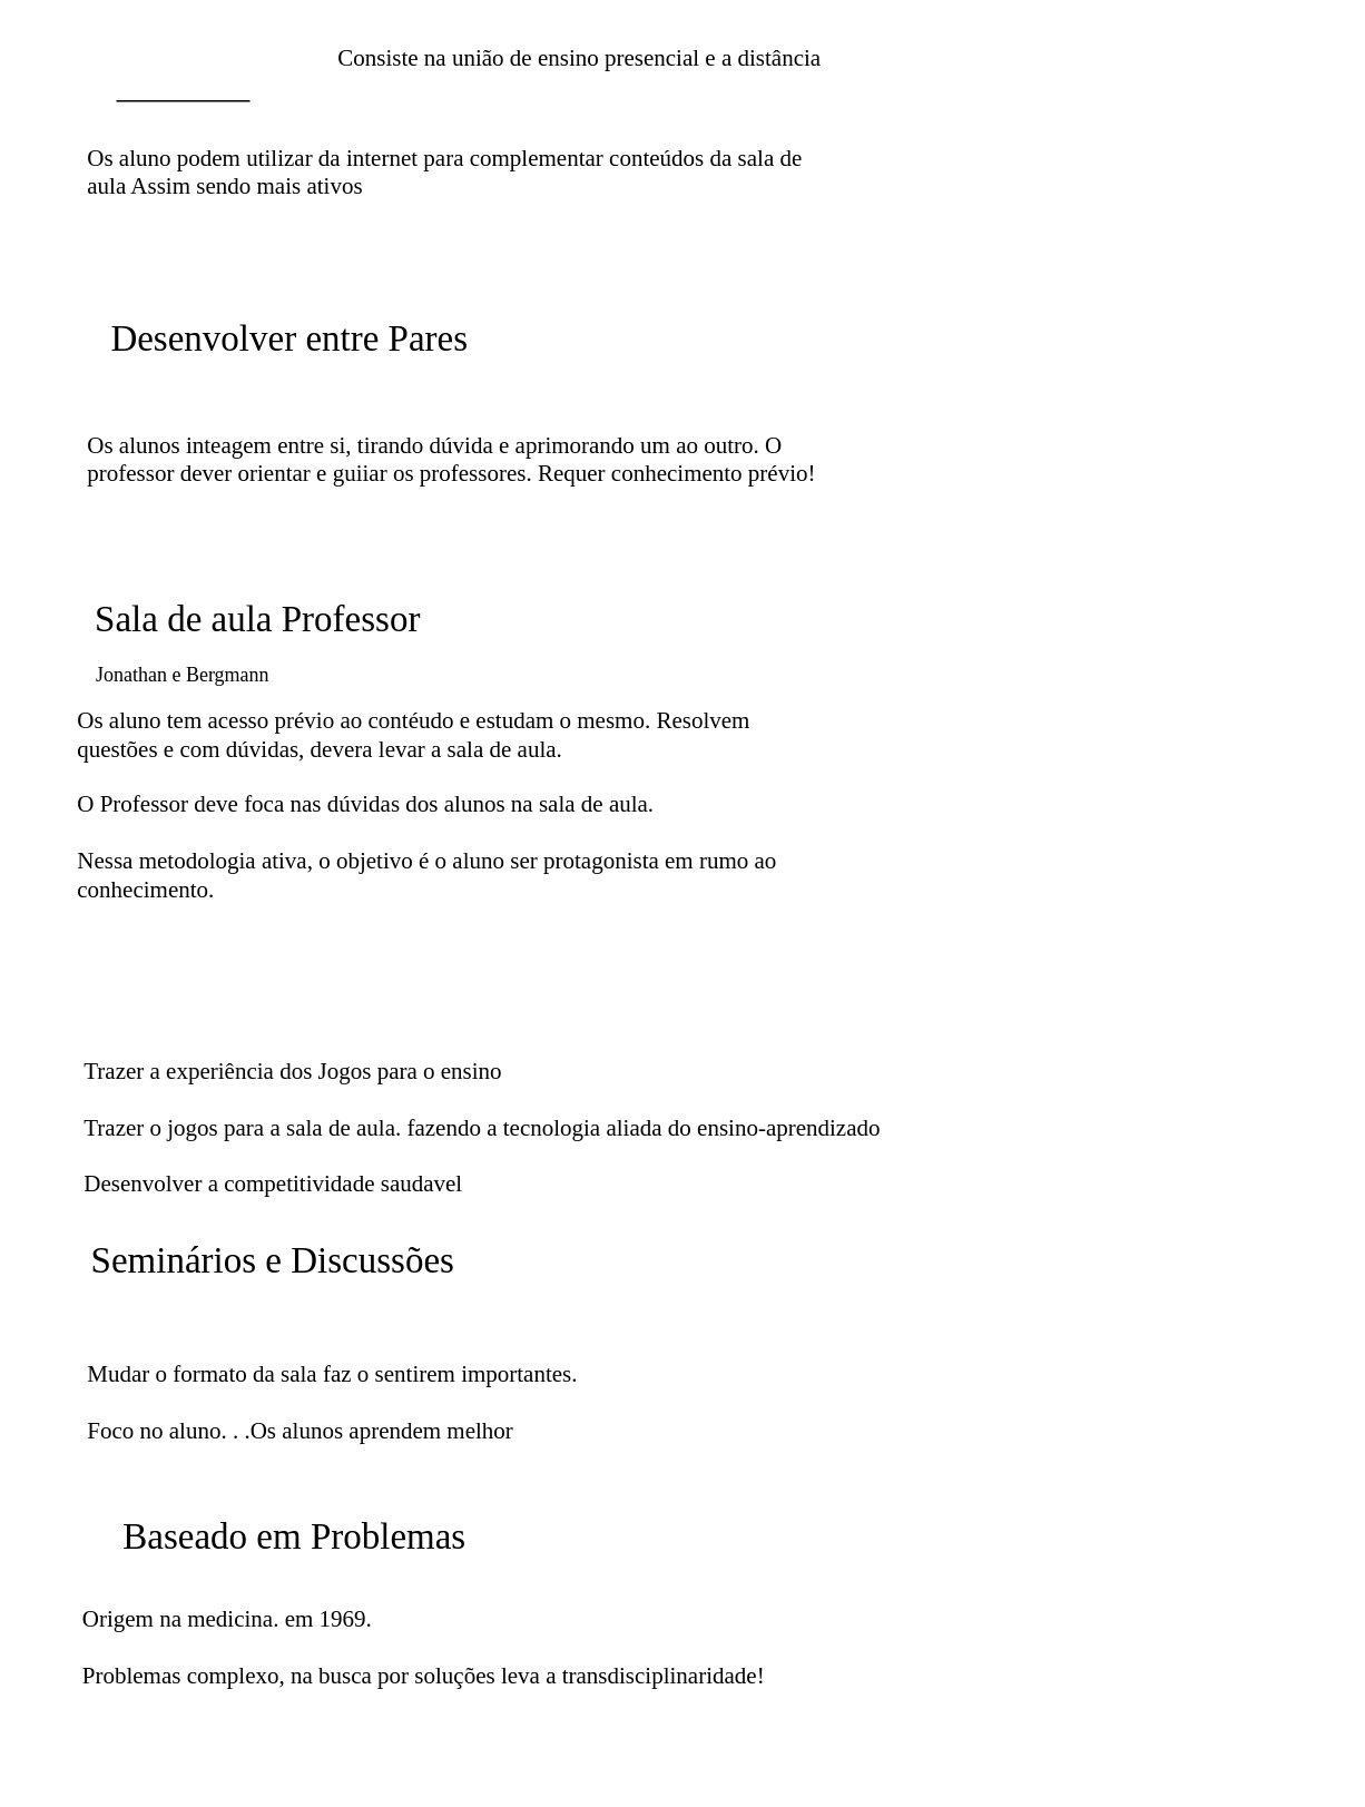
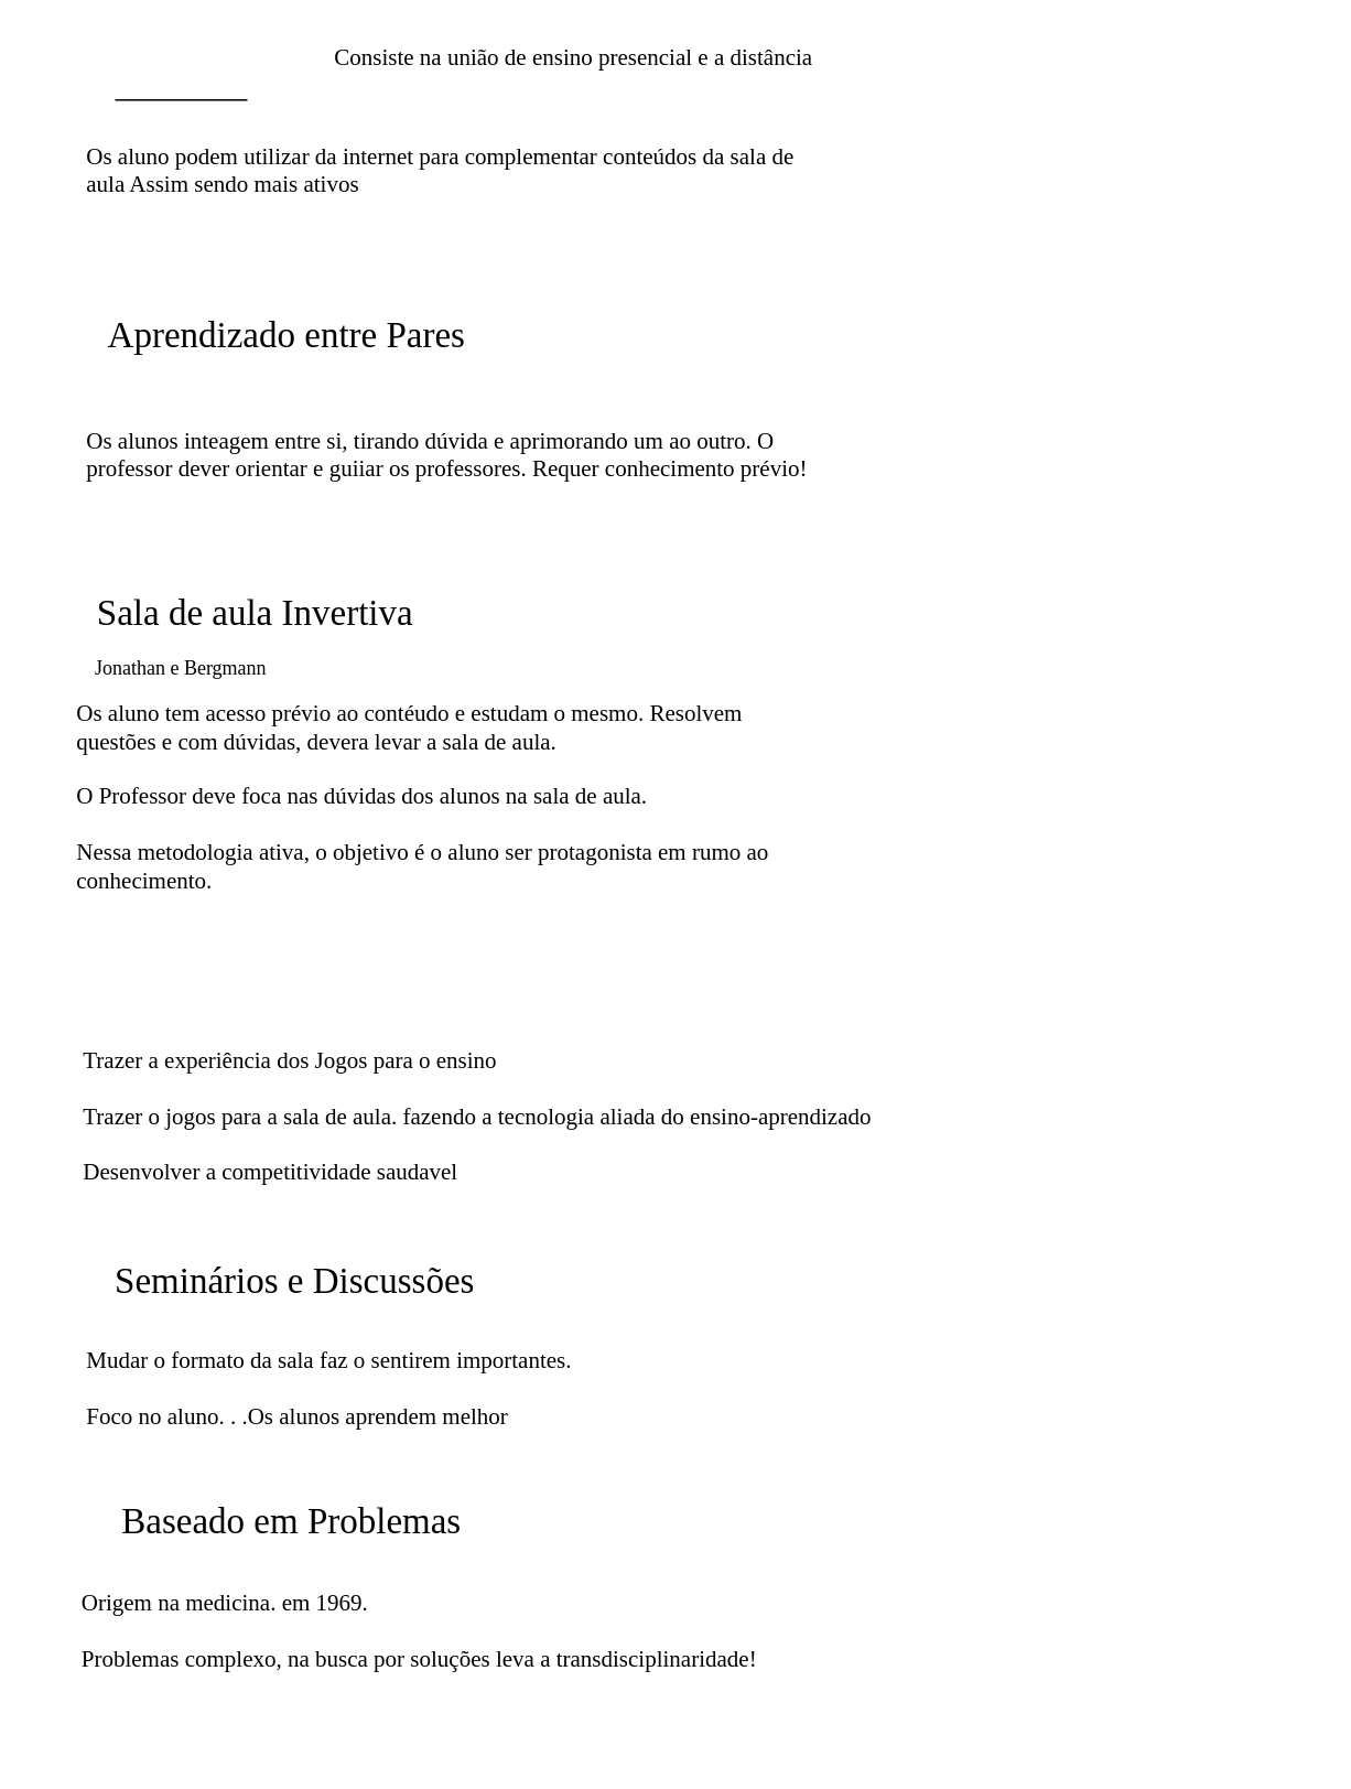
  <mxCell id="0" />
  <mxCell id="1" parent="0" />
  <mxCell id="2" value="" style="edgeStyle=none;orthogonalLoop=1;jettySize=auto;html=1;fontFamily=Comic Sans MS;fontSize=22;endArrow=none;endFill=0;" parent="1" edge="1"><mxGeometry width="80" relative="1" as="geometry"><mxPoint x="69.004" y="60.003" as="sourcePoint" /><mxPoint x="149.004" y="60.003" as="targetPoint" /><Array as="points" /></mxGeometry></mxCell>
  <mxCell id="3" value="Consiste na união de ensino presencial e a distância" style="text;strokeColor=none;align=left;fillColor=none;html=1;verticalAlign=middle;whiteSpace=wrap;rounded=0;fontFamily=Architects Daughter;fontSize=14;fontSource=https%3A%2F%2Ffonts.googleapis.com%2Fcss%3Ffamily%3DArchitects%2BDaughter;" parent="1" vertex="1"><mxGeometry x="200" y="20" width="439" height="30" as="geometry" /></mxCell>
  <mxCell id="4" value="Os aluno podem utilizar da internet para complementar conteúdos da sala de aula Assim sendo mais ativos" style="text;strokeColor=none;align=left;fillColor=none;html=1;verticalAlign=middle;whiteSpace=wrap;rounded=0;fontFamily=Architects Daughter;fontSize=14;fontSource=https%3A%2F%2Ffonts.googleapis.com%2Fcss%3Ffamily%3DArchitects%2BDaughter;" parent="1" vertex="1"><mxGeometry x="50" y="88" width="439" height="30" as="geometry" /></mxCell>
- <mxCell id="5" value="Desenvolver entre Pares" style="text;strokeColor=none;align=center;fillColor=none;html=1;verticalAlign=middle;whiteSpace=wrap;rounded=0;fontFamily=Architects Daughter;fontSource=https%3A%2F%2Ffonts.googleapis.com%2Fcss%3Ffamily%3DArchitects%2BDaughter;fontSize=22;" vertex="1" parent="1"><mxGeometry x="39" y="188" width="268" height="30" as="geometry" /></mxCell>
+ <mxCell id="5" value="Aprendizado entre Pares" style="text;strokeColor=none;align=center;fillColor=none;html=1;verticalAlign=middle;whiteSpace=wrap;rounded=0;fontFamily=Architects Daughter;fontSource=https%3A%2F%2Ffonts.googleapis.com%2Fcss%3Ffamily%3DArchitects%2BDaughter;fontSize=22;" vertex="1" parent="1"><mxGeometry x="39" y="188" width="268" height="30" as="geometry" /></mxCell>
  <mxCell id="6" value="Os alunos inteagem entre si, tirando dúvida e aprimorando um ao outro. O professor dever orientar e guiiar os professores. Requer conhecimento prévio!" style="text;strokeColor=none;align=left;fillColor=none;html=1;verticalAlign=middle;whiteSpace=wrap;rounded=0;fontFamily=Architects Daughter;fontSize=14;fontSource=https%3A%2F%2Ffonts.googleapis.com%2Fcss%3Ffamily%3DArchitects%2BDaughter;" vertex="1" parent="1"><mxGeometry x="50" y="260" width="439" height="30" as="geometry" /></mxCell>
- <mxCell id="7" value="Sala de aula Professor" style="text;strokeColor=none;align=center;fillColor=none;html=1;verticalAlign=middle;whiteSpace=wrap;rounded=0;fontFamily=Architects Daughter;fontSource=https%3A%2F%2Ffonts.googleapis.com%2Fcss%3Ffamily%3DArchitects%2BDaughter;fontSize=22;" vertex="1" parent="1"><mxGeometry x="20" y="356" width="268" height="30" as="geometry" /></mxCell>
+ <mxCell id="7" value="Sala de aula Invertiva" style="text;strokeColor=none;align=center;fillColor=none;html=1;verticalAlign=middle;whiteSpace=wrap;rounded=0;fontFamily=Architects Daughter;fontSource=https%3A%2F%2Ffonts.googleapis.com%2Fcss%3Ffamily%3DArchitects%2BDaughter;fontSize=22;" vertex="1" parent="1"><mxGeometry x="20" y="356" width="268" height="30" as="geometry" /></mxCell>
  <mxCell id="8" value="Jonathan e Bergmann" style="text;strokeColor=none;align=center;fillColor=none;html=1;verticalAlign=middle;whiteSpace=wrap;rounded=0;fontFamily=Architects Daughter;fontSource=https%3A%2F%2Ffonts.googleapis.com%2Fcss%3Ffamily%3DArchitects%2BDaughter;" vertex="1" parent="1"><mxGeometry x="39" y="389" width="140" height="30" as="geometry" /></mxCell>
  <mxCell id="9" value="Os aluno tem acesso prévio ao contéudo e estudam o mesmo. Resolvem questões e com dúvidas, devera levar a sala de aula.&amp;nbsp;&lt;br&gt;&lt;br&gt;O Professor deve foca nas dúvidas dos alunos na sala de aula.&amp;nbsp;&lt;br&gt;&lt;br&gt;Nessa metodologia ativa, o objetivo é o aluno ser protagonista em rumo ao conhecimento." style="text;strokeColor=none;align=left;fillColor=none;html=1;verticalAlign=middle;whiteSpace=wrap;rounded=0;fontFamily=Architects Daughter;fontSize=14;fontSource=https%3A%2F%2Ffonts.googleapis.com%2Fcss%3Ffamily%3DArchitects%2BDaughter;" vertex="1" parent="1"><mxGeometry x="44" y="467" width="439" height="30" as="geometry" /></mxCell>
  <mxCell id="10" value="Trazer a experiência dos Jogos para o ensino&lt;br style=&quot;font-size: 14px;&quot;&gt;&lt;br style=&quot;font-size: 14px;&quot;&gt;&lt;div style=&quot;font-size: 14px;&quot;&gt;Trazer o jogos para a sala de aula. fazendo a tecnologia aliada do ensino-aprendizado&lt;/div&gt;&lt;div style=&quot;font-size: 14px;&quot;&gt;&lt;br style=&quot;font-size: 14px;&quot;&gt;&lt;/div&gt;&lt;div style=&quot;font-size: 14px;&quot;&gt;Desenvolver a competitividade saudavel&lt;/div&gt;" style="text;strokeColor=none;align=left;fillColor=none;html=1;verticalAlign=top;whiteSpace=wrap;rounded=0;fontFamily=Architects Daughter;fontSource=https%3A%2F%2Ffonts.googleapis.com%2Fcss%3Ffamily%3DArchitects%2BDaughter;fontSize=14;" vertex="1" parent="1"><mxGeometry x="48" y="627" width="745" height="105" as="geometry" /></mxCell>
- <mxCell id="11" value="Seminários e Discussões" style="text;strokeColor=none;align=center;fillColor=none;html=1;verticalAlign=middle;whiteSpace=wrap;rounded=0;fontFamily=Architects Daughter;fontSource=https%3A%2F%2Ffonts.googleapis.com%2Fcss%3Ffamily%3DArchitects%2BDaughter;fontSize=22;" vertex="1" parent="1"><mxGeometry x="24" y="740" width="277.5" height="30" as="geometry" /></mxCell>
+ <mxCell id="11" value="Seminários e Discussões" style="text;strokeColor=none;align=center;fillColor=none;html=1;verticalAlign=middle;whiteSpace=wrap;rounded=0;fontFamily=Architects Daughter;fontSource=https%3A%2F%2Ffonts.googleapis.com%2Fcss%3Ffamily%3DArchitects%2BDaughter;fontSize=22;" vertex="1" parent="1"><mxGeometry x="39" y="760" width="277.5" height="30" as="geometry" /></mxCell>
  <mxCell id="12" value="Mudar o formato da sala faz o sentirem importantes.&lt;br&gt;&lt;br&gt;Foco no aluno. . .Os alunos aprendem melhor" style="text;strokeColor=none;align=left;fillColor=none;html=1;verticalAlign=top;whiteSpace=wrap;rounded=0;fontFamily=Architects Daughter;fontSource=https%3A%2F%2Ffonts.googleapis.com%2Fcss%3Ffamily%3DArchitects%2BDaughter;fontSize=14;" vertex="1" parent="1"><mxGeometry x="50" y="808" width="745" height="105" as="geometry" /></mxCell>
  <mxCell id="13" value="Baseado em Problemas" style="text;strokeColor=none;align=center;fillColor=none;html=1;verticalAlign=middle;whiteSpace=wrap;rounded=0;fontFamily=Architects Daughter;fontSource=https%3A%2F%2Ffonts.googleapis.com%2Fcss%3Ffamily%3DArchitects%2BDaughter;fontSize=22;" vertex="1" parent="1"><mxGeometry x="37" y="905" width="277.5" height="30" as="geometry" /></mxCell>
  <mxCell id="14" value="Origem na medicina. em 1969.&amp;nbsp;&lt;br&gt;&lt;br&gt;Problemas complexo, na busca por soluções leva a transdisciplinaridade!" style="text;strokeColor=none;align=left;fillColor=none;html=1;verticalAlign=top;whiteSpace=wrap;rounded=0;fontFamily=Architects Daughter;fontSource=https%3A%2F%2Ffonts.googleapis.com%2Fcss%3Ffamily%3DArchitects%2BDaughter;fontSize=14;" vertex="1" parent="1"><mxGeometry x="47" y="955" width="745" height="105" as="geometry" /></mxCell>
